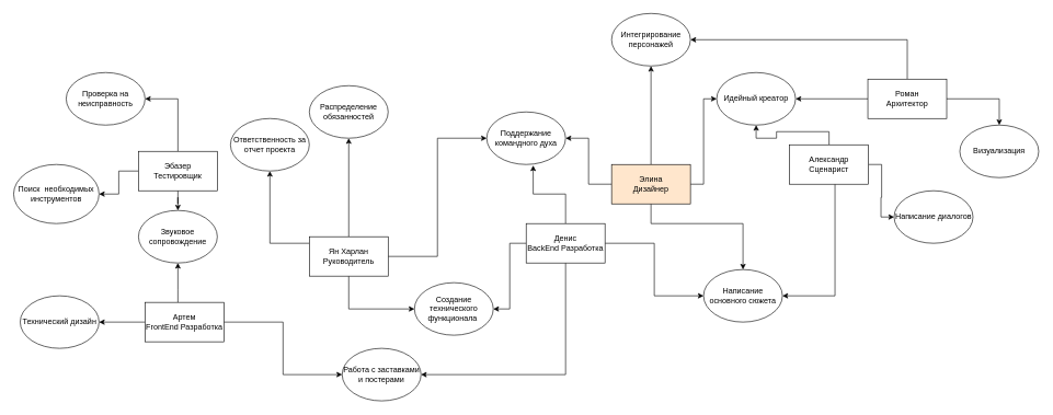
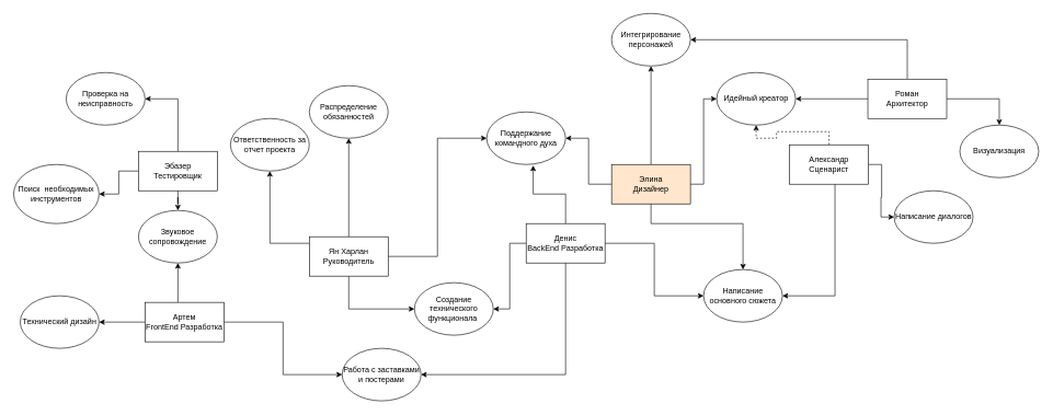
  <mxCell id="0" />
  <mxCell id="1" parent="0" />
  <mxCell id="2" style="edgeStyle=orthogonalEdgeStyle;rounded=0;orthogonalLoop=1;jettySize=auto;html=1;entryX=0.5;entryY=1;entryDx=0;entryDy=0;" parent="1" source="6" target="16" edge="1"><mxGeometry relative="1" as="geometry" /></mxCell>
  <mxCell id="3" style="edgeStyle=orthogonalEdgeStyle;rounded=0;orthogonalLoop=1;jettySize=auto;html=1;entryX=0.5;entryY=1;entryDx=0;entryDy=0;" parent="1" source="6" target="38" edge="1"><mxGeometry relative="1" as="geometry"><Array as="points"><mxPoint x="410" y="370" /></Array></mxGeometry></mxCell>
  <mxCell id="4" style="edgeStyle=orthogonalEdgeStyle;rounded=0;orthogonalLoop=1;jettySize=auto;html=1;entryX=0;entryY=0.5;entryDx=0;entryDy=0;" parent="1" source="6" target="40" edge="1"><mxGeometry relative="1" as="geometry"><Array as="points"><mxPoint x="530" y="470" /></Array></mxGeometry></mxCell>
  <mxCell id="5" style="edgeStyle=orthogonalEdgeStyle;rounded=0;orthogonalLoop=1;jettySize=auto;html=1;entryX=0;entryY=0.5;entryDx=0;entryDy=0;" parent="1" source="6" target="37" edge="1"><mxGeometry relative="1" as="geometry" /></mxCell>
  <mxCell id="6" value="Ян Харлан&lt;br&gt;Руководитель" style="rounded=0;whiteSpace=wrap;html=1;" parent="1" vertex="1"><mxGeometry x="470" y="360" width="120" height="60" as="geometry" /></mxCell>
  <mxCell id="7" style="edgeStyle=orthogonalEdgeStyle;rounded=0;orthogonalLoop=1;jettySize=auto;html=1;entryX=0.5;entryY=0;entryDx=0;entryDy=0;" parent="1" source="10" target="43" edge="1"><mxGeometry relative="1" as="geometry" /></mxCell>
  <mxCell id="8" style="edgeStyle=orthogonalEdgeStyle;rounded=0;orthogonalLoop=1;jettySize=auto;html=1;entryX=1;entryY=0.5;entryDx=0;entryDy=0;" parent="1" source="10" target="44" edge="1"><mxGeometry relative="1" as="geometry"><Array as="points"><mxPoint x="1380" y="60" /></Array></mxGeometry></mxCell>
  <mxCell id="9" style="edgeStyle=orthogonalEdgeStyle;rounded=0;orthogonalLoop=1;jettySize=auto;html=1;entryX=1;entryY=0.5;entryDx=0;entryDy=0;" parent="1" source="10" target="39" edge="1"><mxGeometry relative="1" as="geometry" /></mxCell>
  <mxCell id="10" value="Роман&lt;br&gt;Архитектор" style="rounded=0;whiteSpace=wrap;html=1;" parent="1" vertex="1"><mxGeometry x="1320" y="120" width="120" height="60" as="geometry" /></mxCell>
  <mxCell id="11" style="edgeStyle=orthogonalEdgeStyle;rounded=0;orthogonalLoop=1;jettySize=auto;html=1;entryX=0.589;entryY=1.018;entryDx=0;entryDy=0;entryPerimeter=0;" parent="1" source="15" target="37" edge="1"><mxGeometry relative="1" as="geometry" /></mxCell>
  <mxCell id="12" style="edgeStyle=orthogonalEdgeStyle;rounded=0;orthogonalLoop=1;jettySize=auto;html=1;entryX=1;entryY=0.5;entryDx=0;entryDy=0;" parent="1" source="15" target="46" edge="1"><mxGeometry relative="1" as="geometry"><Array as="points"><mxPoint x="860" y="570" /></Array></mxGeometry></mxCell>
  <mxCell id="13" style="edgeStyle=orthogonalEdgeStyle;rounded=0;orthogonalLoop=1;jettySize=auto;html=1;entryX=1;entryY=0.5;entryDx=0;entryDy=0;" parent="1" source="15" target="40" edge="1"><mxGeometry relative="1" as="geometry" /></mxCell>
  <mxCell id="14" style="edgeStyle=orthogonalEdgeStyle;rounded=0;orthogonalLoop=1;jettySize=auto;html=1;entryX=0;entryY=0.5;entryDx=0;entryDy=0;" parent="1" source="15" target="30" edge="1"><mxGeometry relative="1" as="geometry" /></mxCell>
  <mxCell id="15" value="Денис&lt;br&gt;BackEnd Разработка&lt;br&gt;" style="rounded=0;whiteSpace=wrap;html=1;" parent="1" vertex="1"><mxGeometry x="800" y="340" width="120" height="60" as="geometry" /></mxCell>
  <mxCell id="16" value="Распределение обязанностей" style="ellipse;whiteSpace=wrap;html=1;" parent="1" vertex="1"><mxGeometry x="470" y="130" width="120" height="80" as="geometry" /></mxCell>
  <mxCell id="17" style="edgeStyle=orthogonalEdgeStyle;rounded=0;orthogonalLoop=1;jettySize=auto;html=1;entryX=0.5;entryY=1;entryDx=0;entryDy=0;" parent="1" source="20" target="42" edge="1"><mxGeometry relative="1" as="geometry"><Array as="points"><mxPoint x="270" y="440" /><mxPoint x="270" y="440" /></Array></mxGeometry></mxCell>
  <mxCell id="18" style="edgeStyle=orthogonalEdgeStyle;rounded=0;orthogonalLoop=1;jettySize=auto;html=1;entryX=0;entryY=0.5;entryDx=0;entryDy=0;" parent="1" source="20" target="46" edge="1"><mxGeometry relative="1" as="geometry" /></mxCell>
  <mxCell id="19" style="edgeStyle=orthogonalEdgeStyle;rounded=0;orthogonalLoop=1;jettySize=auto;html=1;entryX=1;entryY=0.5;entryDx=0;entryDy=0;" parent="1" source="20" target="45" edge="1"><mxGeometry relative="1" as="geometry" /></mxCell>
  <mxCell id="20" value="Артем&lt;br&gt;FrontEnd Разработка" style="rounded=0;whiteSpace=wrap;html=1;" parent="1" vertex="1"><mxGeometry x="220" y="460" width="120" height="60" as="geometry" /></mxCell>
  <mxCell id="21" style="edgeStyle=orthogonalEdgeStyle;rounded=0;orthogonalLoop=1;jettySize=auto;html=1;entryX=1;entryY=0.5;entryDx=0;entryDy=0;" parent="1" source="25" target="37" edge="1"><mxGeometry relative="1" as="geometry" /></mxCell>
  <mxCell id="22" style="edgeStyle=orthogonalEdgeStyle;rounded=0;orthogonalLoop=1;jettySize=auto;html=1;entryX=0;entryY=0.5;entryDx=0;entryDy=0;" parent="1" source="25" target="39" edge="1"><mxGeometry relative="1" as="geometry" /></mxCell>
  <mxCell id="23" style="edgeStyle=orthogonalEdgeStyle;rounded=0;orthogonalLoop=1;jettySize=auto;html=1;entryX=0.5;entryY=1;entryDx=0;entryDy=0;" parent="1" source="25" target="44" edge="1"><mxGeometry relative="1" as="geometry" /></mxCell>
  <mxCell id="24" style="edgeStyle=orthogonalEdgeStyle;rounded=0;orthogonalLoop=1;jettySize=auto;html=1;entryX=0.5;entryY=0;entryDx=0;entryDy=0;" parent="1" source="25" target="30" edge="1"><mxGeometry relative="1" as="geometry"><Array as="points"><mxPoint x="990" y="340" /><mxPoint x="1130" y="340" /></Array></mxGeometry></mxCell>
  <mxCell id="25" value="Элина&lt;br&gt;Дизайнер" style="rounded=0;whiteSpace=wrap;html=1;fillColor=#ffe6cc;" parent="1" vertex="1"><mxGeometry x="930" y="250" width="120" height="60" as="geometry" /></mxCell>
- <mxCell id="26" style="edgeStyle=orthogonalEdgeStyle;rounded=0;orthogonalLoop=1;jettySize=auto;html=1;entryX=0.5;entryY=1;entryDx=0;entryDy=0;" parent="1" source="29" target="39" edge="1"><mxGeometry relative="1" as="geometry" /></mxCell>
+ <mxCell id="26" style="edgeStyle=orthogonalEdgeStyle;rounded=0;orthogonalLoop=1;jettySize=auto;html=1;entryX=0.5;entryY=1;entryDx=0;entryDy=0;dashed=1;" parent="1" source="29" target="39" edge="1"><mxGeometry relative="1" as="geometry" /></mxCell>
  <mxCell id="27" style="edgeStyle=orthogonalEdgeStyle;rounded=0;orthogonalLoop=1;jettySize=auto;html=1;entryX=1;entryY=0.5;entryDx=0;entryDy=0;" parent="1" source="29" target="30" edge="1"><mxGeometry relative="1" as="geometry"><Array as="points"><mxPoint x="1270" y="450" /></Array></mxGeometry></mxCell>
  <mxCell id="28" style="edgeStyle=orthogonalEdgeStyle;rounded=0;orthogonalLoop=1;jettySize=auto;html=1;entryX=0;entryY=0.5;entryDx=0;entryDy=0;" parent="1" source="29" target="36" edge="1"><mxGeometry relative="1" as="geometry" /></mxCell>
  <mxCell id="29" value="Александр&lt;br&gt;Сценарист" style="rounded=0;whiteSpace=wrap;html=1;" parent="1" vertex="1"><mxGeometry x="1201" y="220" width="120" height="60" as="geometry" /></mxCell>
  <mxCell id="30" value="Написание основного сюжета" style="ellipse;whiteSpace=wrap;html=1;" parent="1" vertex="1"><mxGeometry x="1070" y="410" width="120" height="80" as="geometry" /></mxCell>
  <mxCell id="31" style="edgeStyle=orthogonalEdgeStyle;rounded=0;orthogonalLoop=1;jettySize=auto;html=1;entryX=1;entryY=0.5;entryDx=0;entryDy=0;" parent="1" source="34" target="35" edge="1"><mxGeometry relative="1" as="geometry" /></mxCell>
  <mxCell id="32" style="edgeStyle=orthogonalEdgeStyle;rounded=0;orthogonalLoop=1;jettySize=auto;html=1;entryX=0.5;entryY=0;entryDx=0;entryDy=0;" parent="1" source="34" target="42" edge="1"><mxGeometry relative="1" as="geometry" /></mxCell>
  <mxCell id="33" style="edgeStyle=orthogonalEdgeStyle;rounded=0;orthogonalLoop=1;jettySize=auto;html=1;entryX=1;entryY=0.5;entryDx=0;entryDy=0;" parent="1" source="34" target="41" edge="1"><mxGeometry relative="1" as="geometry" /></mxCell>
  <mxCell id="34" value="Эбазер&lt;br&gt;Тестировщик" style="rounded=0;whiteSpace=wrap;html=1;" parent="1" vertex="1"><mxGeometry x="210" y="230" width="120" height="60" as="geometry" /></mxCell>
  <mxCell id="35" value="Проверка на неисправность" style="ellipse;whiteSpace=wrap;html=1;" parent="1" vertex="1"><mxGeometry x="100" y="110" width="120" height="80" as="geometry" /></mxCell>
  <mxCell id="36" value="Написание диалогов" style="ellipse;whiteSpace=wrap;html=1;" parent="1" vertex="1"><mxGeometry x="1360" y="290" width="120" height="80" as="geometry" /></mxCell>
  <mxCell id="37" value="Поддержание командного духа" style="ellipse;whiteSpace=wrap;html=1;" parent="1" vertex="1"><mxGeometry x="740" y="170" width="120" height="80" as="geometry" /></mxCell>
  <mxCell id="38" value="Ответственность за отчет проекта" style="ellipse;whiteSpace=wrap;html=1;" parent="1" vertex="1"><mxGeometry x="350" y="180" width="120" height="80" as="geometry" /></mxCell>
  <mxCell id="39" value="Идейный креатор" style="ellipse;whiteSpace=wrap;html=1;" parent="1" vertex="1"><mxGeometry x="1090" y="110" width="120" height="80" as="geometry" /></mxCell>
  <mxCell id="40" value="Создание технического функционала&amp;nbsp;" style="ellipse;whiteSpace=wrap;html=1;" parent="1" vertex="1"><mxGeometry x="630" y="430" width="120" height="80" as="geometry" /></mxCell>
  <mxCell id="41" value="Поиск&amp;nbsp; необходимых инструментов" style="ellipse;whiteSpace=wrap;html=1;" parent="1" vertex="1"><mxGeometry x="20" y="250" width="130" height="90" as="geometry" /></mxCell>
  <mxCell id="42" value="Звуковое сопровождение" style="ellipse;whiteSpace=wrap;html=1;" parent="1" vertex="1"><mxGeometry x="210" y="320" width="120" height="80" as="geometry" /></mxCell>
  <mxCell id="43" value="Визуализация" style="ellipse;whiteSpace=wrap;html=1;" parent="1" vertex="1"><mxGeometry x="1460" y="190" width="120" height="80" as="geometry" /></mxCell>
  <mxCell id="44" value="Интегрирование персонажей" style="ellipse;whiteSpace=wrap;html=1;" parent="1" vertex="1"><mxGeometry x="930" y="20" width="120" height="80" as="geometry" /></mxCell>
  <mxCell id="45" value="Технический дизайн" style="ellipse;whiteSpace=wrap;html=1;" parent="1" vertex="1"><mxGeometry x="30" y="450" width="120" height="80" as="geometry" /></mxCell>
  <mxCell id="46" value="Работа с заставками и постерами" style="ellipse;whiteSpace=wrap;html=1;" parent="1" vertex="1"><mxGeometry x="520" y="530" width="120" height="80" as="geometry" /></mxCell>
